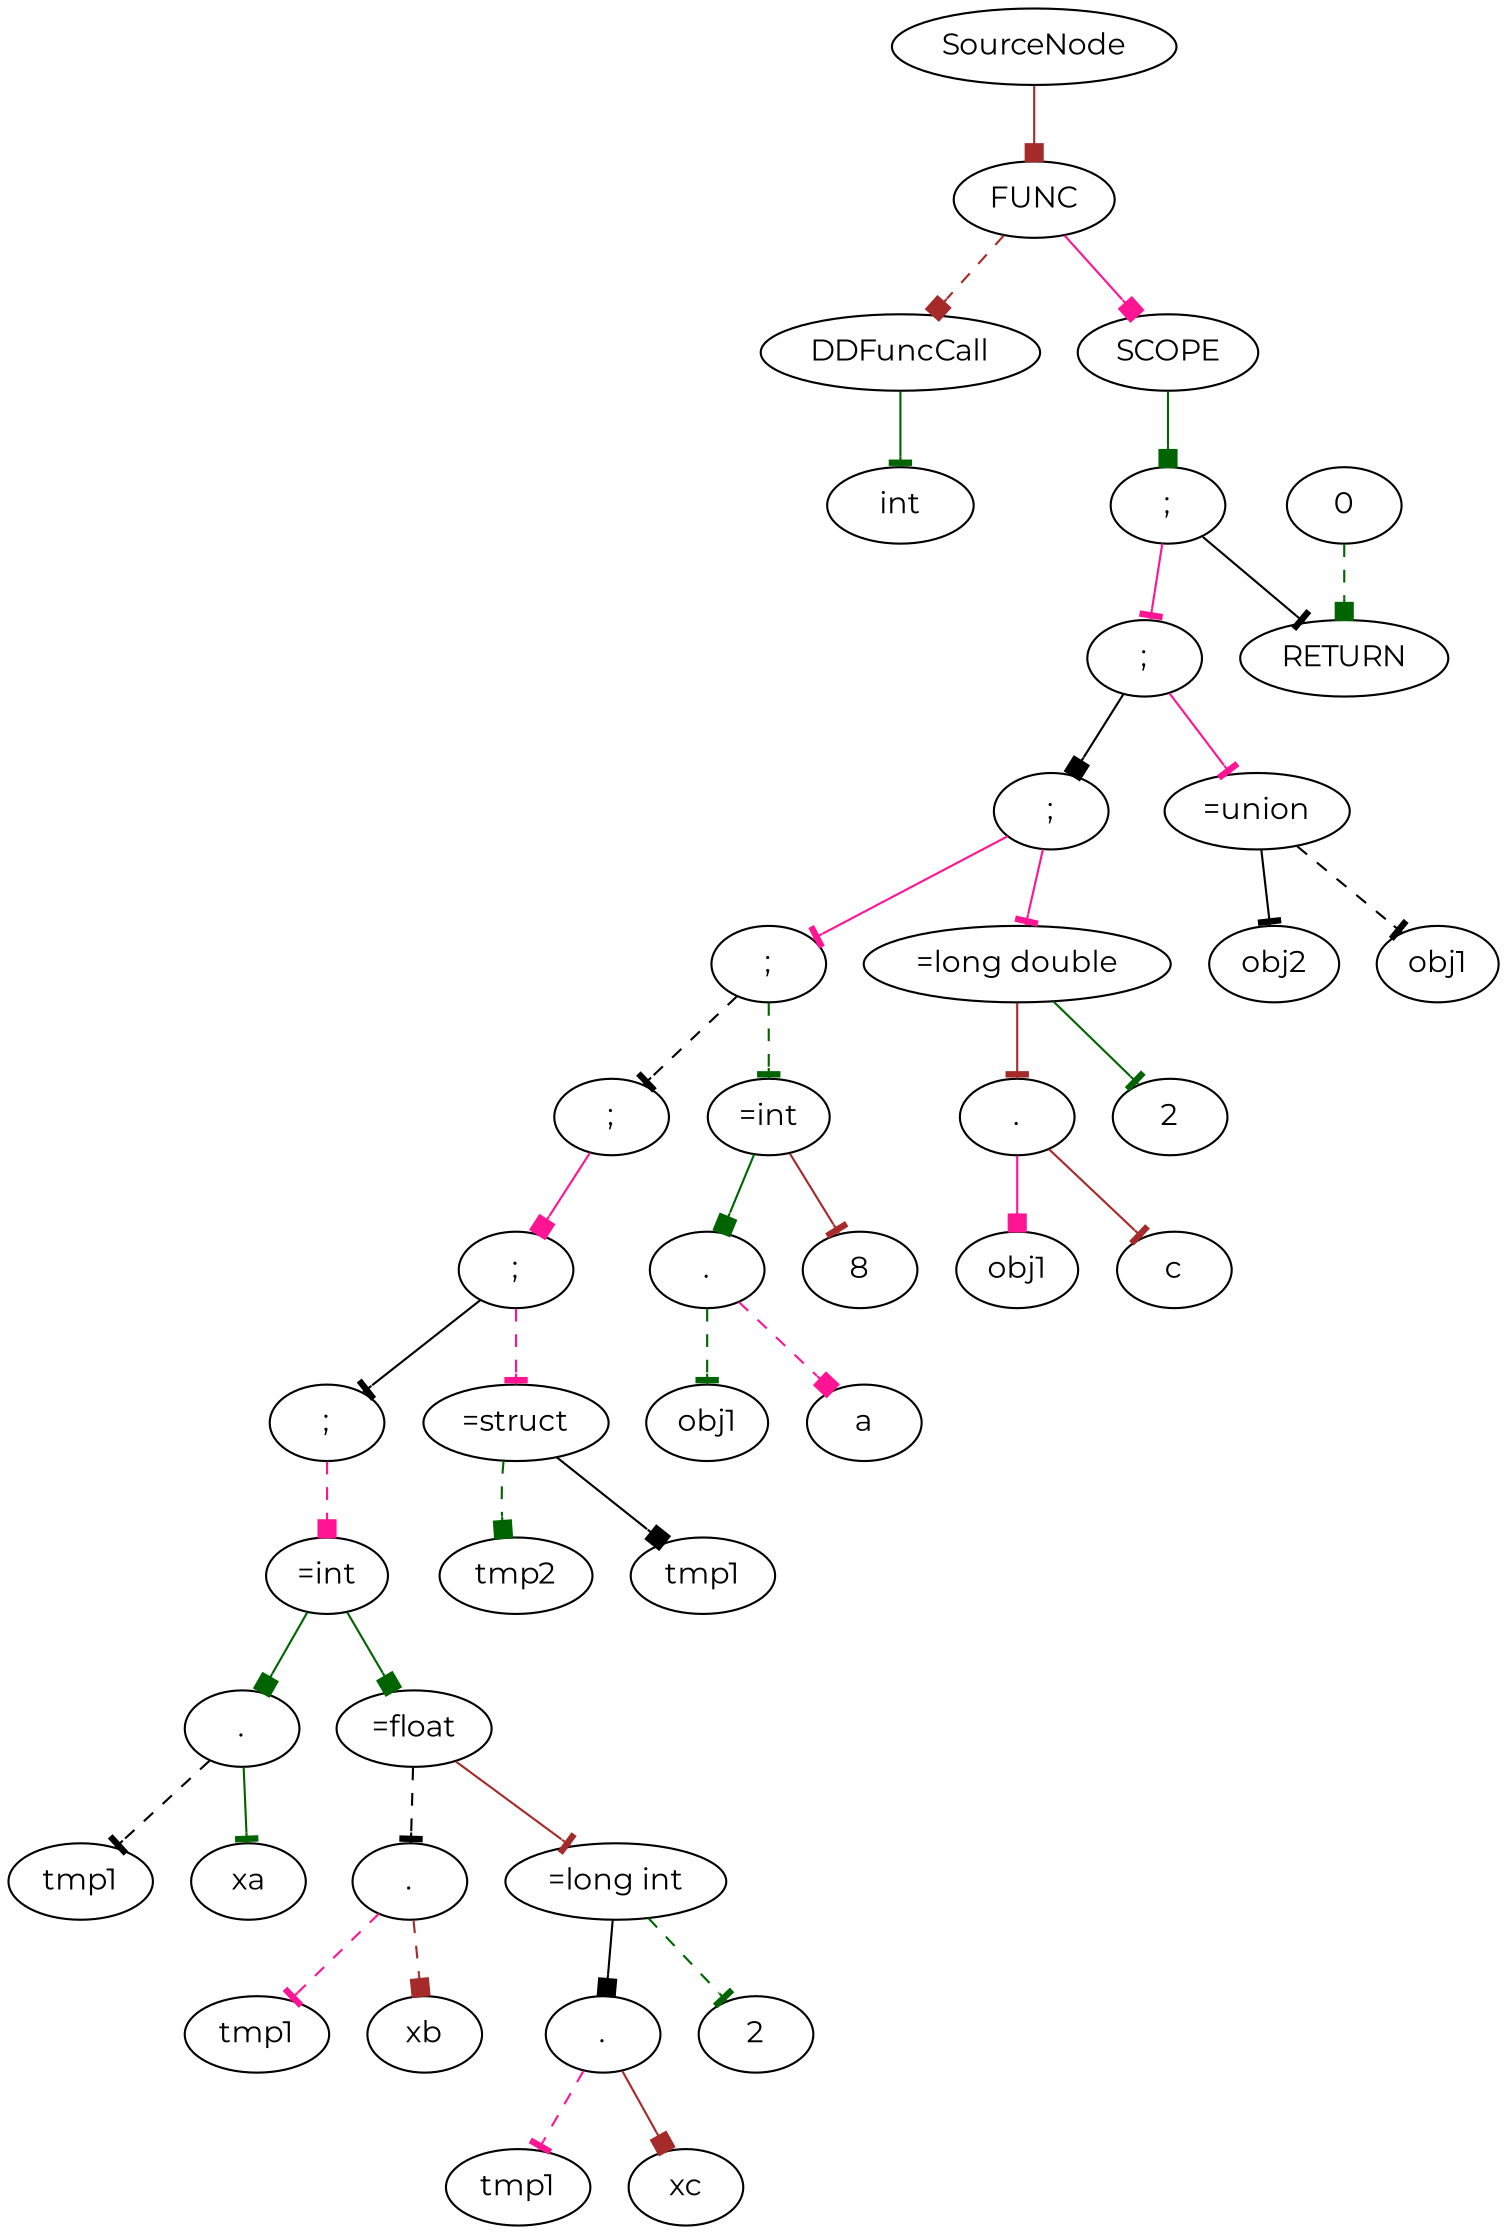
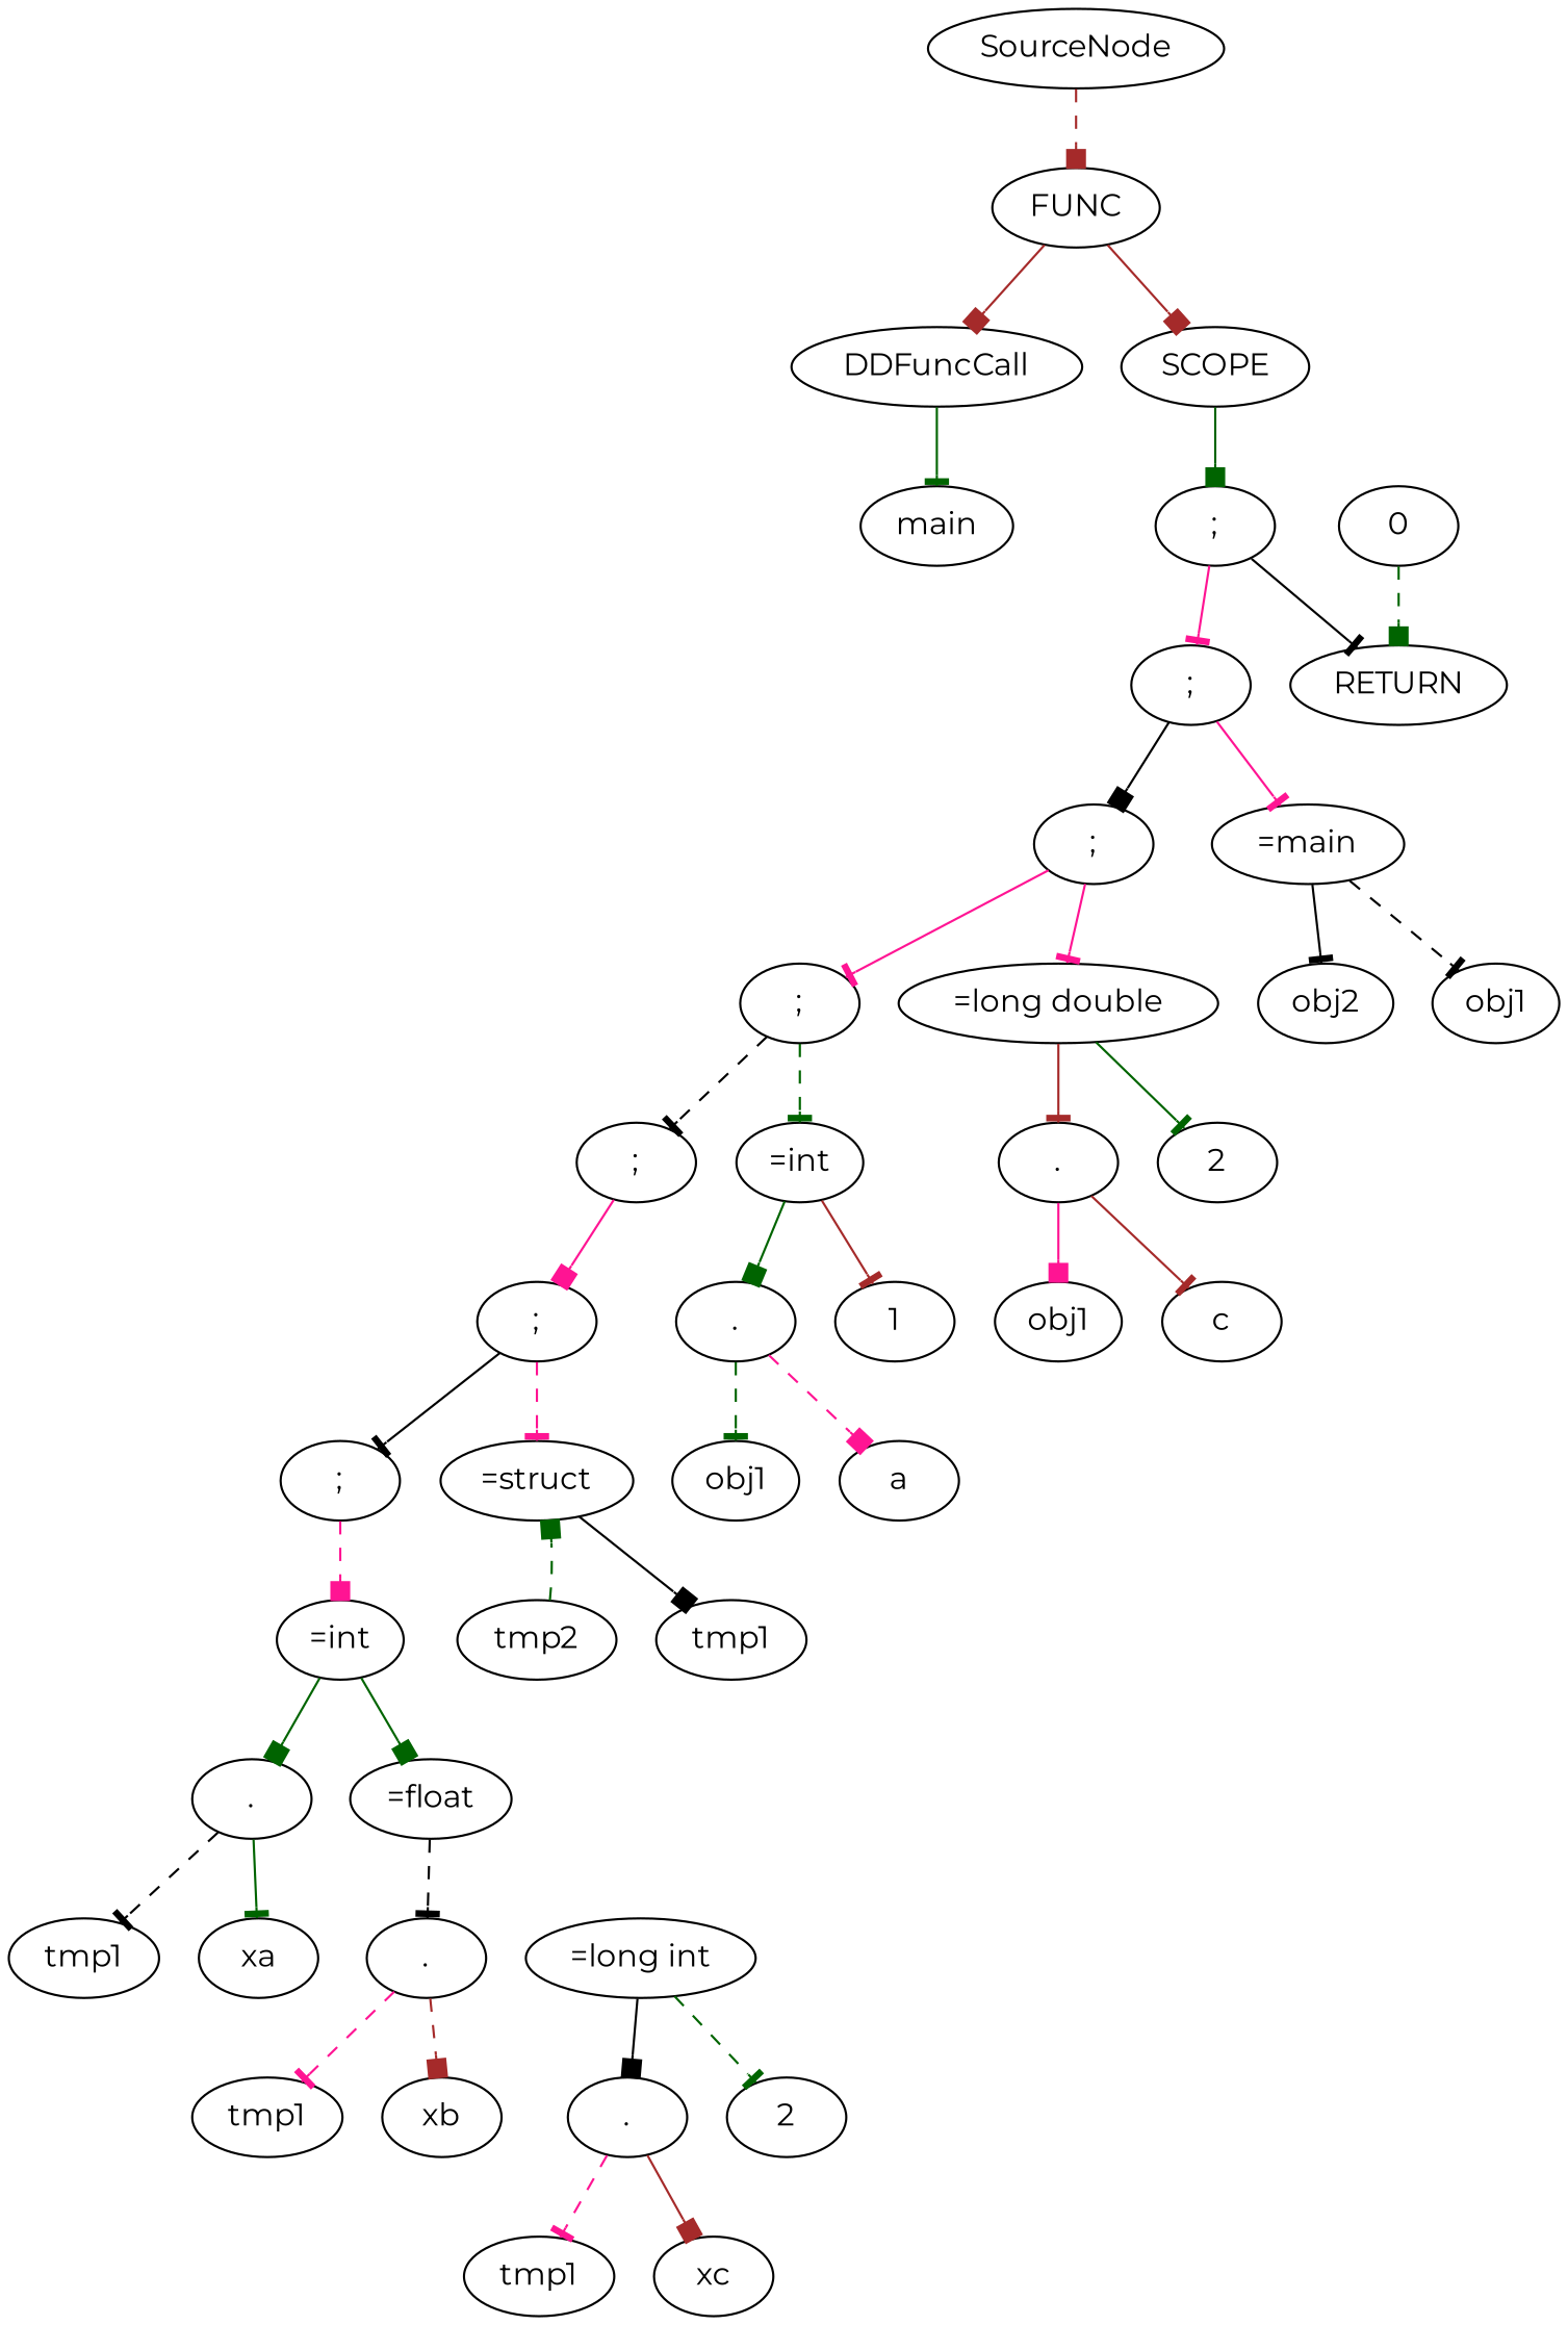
  digraph {
    fontname=Montserrat
    node [fontname=Montserrat]
    edge [fontname=Montserrat style=solid arrowhead=tee]
-   n1 [label=int]
+   n1 [label=main]
    n2 [label=tmp1]
    n3 [label=xa]
    n4 [label=tmp1]
    n5 [label=xb]
    n6 [label="."]
-   n7 [label=8]
+   n7 [label=1]
    n8 [label=tmp1]
    n9 [label=xc]
    n10 [label="."]
    n11 [label=2]
    n12 [label="."]
    n13 [label="=long int"]
    n14 [label="."]
    n15 [label="=float"]
    n16 [label="=int"]
    n17 [label=tmp2]
    n18 [label=tmp1]
    n19 [label=";"]
    n20 [label="=struct"]
    n21 [label=";"]
    n22 [label=obj1]
    n23 [label=a]
    n24 [label=";"]
    n25 [label="=int"]
    n26 [label=obj1]
    n27 [label=c]
    n28 [label="."]
    n29 [label=2]
    n30 [label=";"]
    n31 [label="=long double"]
    n32 [label=obj2]
    n33 [label=obj1]
    n34 [label=";"]
-   n35 [label="=union"]
+   n35 [label="=main"]
    n36 [label=0]
    n37 [label=";"]
    n38 [label=RETURN]
    n39 [label=";"]
    n40 [label=DDFuncCall]
    n41 [label=SCOPE]
    n42 [label=SourceNode]
    n43 [label=FUNC]
    subgraph sub_1 {
      rank=same
    }
    subgraph sub_2 {
      rank=same
    }
    subgraph sub_3 {
      rank=same
    }
    subgraph sub_4 {
      rank=same
    }
    subgraph sub_5 {
      rank=same
    }
    subgraph sub_6 {
      rank=same
    }
    subgraph sub_7 {
      rank=same
    }
    subgraph sub_8 {
      rank=same
      n1
    }
    subgraph sub_9 {
      rank=same
      n2
      n3
    }
    subgraph sub_10 {
      rank=same
      n4
      n5
    }
    subgraph sub_11 {
      rank=same
      n6
      n7
    }
    subgraph sub_12 {
      rank=same
      n8
      n9
    }
    subgraph sub_13 {
      rank=same
      n10
      n11
    }
    subgraph sub_14 {
      rank=same
      n12
      n13
    }
    subgraph sub_15 {
      rank=same
      n14
      n15
    }
    subgraph sub_16 {
      rank=same
      n16
    }
    subgraph sub_17 {
      rank=same
      n17
      n18
    }
    subgraph sub_18 {
      rank=same
      n19
      n20
    }
    subgraph sub_19 {
      rank=same
      n21
    }
    subgraph sub_20 {
      rank=same
      n22
      n23
    }
    subgraph sub_21 {
      rank=same
      n24
      n25
    }
    subgraph sub_22 {
      rank=same
      n26
      n27
    }
    subgraph sub_23 {
      rank=same
      n28
      n29
    }
    subgraph sub_24 {
      rank=same
      n30
      n31
    }
    subgraph sub_25 {
      rank=same
      n32
      n33
    }
    subgraph sub_26 {
      rank=same
      n34
      n35
    }
    subgraph sub_27 {
      rank=same
      n36
    }
    subgraph sub_28 {
      rank=same
      n37
      n38
    }
    subgraph sub_29 {
      rank=same
      n39
    }
    subgraph sub_30 {
      rank=same
      n40
      n41
    }
    n2 -> n3 [style=invis arrowhead=""]
    n4 -> n5 [style=invis arrowhead=""]
    n6 -> n7 [style=invis arrowhead=""]
    n6 -> n22 [color=darkgreen style=dashed]
    n6 -> n23 [arrowhead=box color=deeppink style=dashed]
    n8 -> n9 [style=invis arrowhead=""]
    n10 -> n8 [color=deeppink style=dashed]
    n10 -> n9 [arrowhead=box color=brown]
    n10 -> n11 [style=invis arrowhead=""]
    n12 -> n4 [color=deeppink style=dashed]
    n12 -> n5 [arrowhead=box color=brown style=dashed]
    n12 -> n13 [style=invis arrowhead=""]
    n13 -> n10 [arrowhead=box color=black]
    n13 -> n11 [color=darkgreen style=dashed]
    n14 -> n2 [color=black style=dashed]
    n14 -> n3 [color=darkgreen]
    n14 -> n15 [style=invis arrowhead=""]
    n15 -> n12 [color=black style=dashed]
-   n15 -> n13 [color=brown]
    n16 -> n14 [arrowhead=box color=darkgreen]
    n16 -> n15 [arrowhead=box color=darkgreen]
    n17 -> n18 [style=invis arrowhead=""]
    n19 -> n16 [arrowhead=box color=deeppink style=dashed]
    n19 -> n20 [style=invis arrowhead=""]
-   n20 -> n17 [arrowhead=box color=darkgreen style=dashed]
+   n17 -> n20 [arrowhead=box color=darkgreen style=dashed]
    n20 -> n18 [arrowhead=box color=black]
    n21 -> n19 [color=black]
    n21 -> n20 [color=deeppink style=dashed]
    n22 -> n23 [style=invis arrowhead=""]
    n24 -> n21 [arrowhead=box color=deeppink]
    n24 -> n25 [style=invis arrowhead=""]
    n25 -> n6 [arrowhead=box color=darkgreen]
    n25 -> n7 [color=brown]
    n26 -> n27 [style=invis arrowhead=""]
    n28 -> n26 [arrowhead=box color=deeppink]
    n28 -> n27 [color=brown]
    n28 -> n29 [style=invis arrowhead=""]
    n30 -> n24 [color=black style=dashed]
    n30 -> n25 [color=darkgreen style=dashed]
    n30 -> n31 [style=invis arrowhead=""]
    n31 -> n28 [color=brown]
    n31 -> n29 [color=darkgreen]
    n32 -> n33 [style=invis arrowhead=""]
    n34 -> n30 [color=deeppink]
    n34 -> n31 [color=deeppink]
    n34 -> n35 [style=invis arrowhead=""]
    n35 -> n32 [color=black]
    n35 -> n33 [color=black style=dashed]
    n36 -> n38 [arrowhead=box color=darkgreen style=dashed]
    n37 -> n34 [arrowhead=box color=black]
    n37 -> n35 [color=deeppink]
    n37 -> n38 [style=invis arrowhead=""]
    n39 -> n37 [color=deeppink]
    n39 -> n38 [color=black]
    n40 -> n1 [color=darkgreen]
    n40 -> n41 [style=invis arrowhead=""]
    n41 -> n39 [arrowhead=box color=darkgreen]
-   n42 -> n43 [arrowhead=box color=brown]
-   n43 -> n40 [arrowhead=box color=brown style=dashed]
-   n43 -> n41 [arrowhead=box color=deeppink]
+   n42 -> n43 [arrowhead=box color=brown style=dashed]
+   n43 -> n40 [arrowhead=box color=brown]
+   n43 -> n41 [arrowhead=box color=brown]
  }
